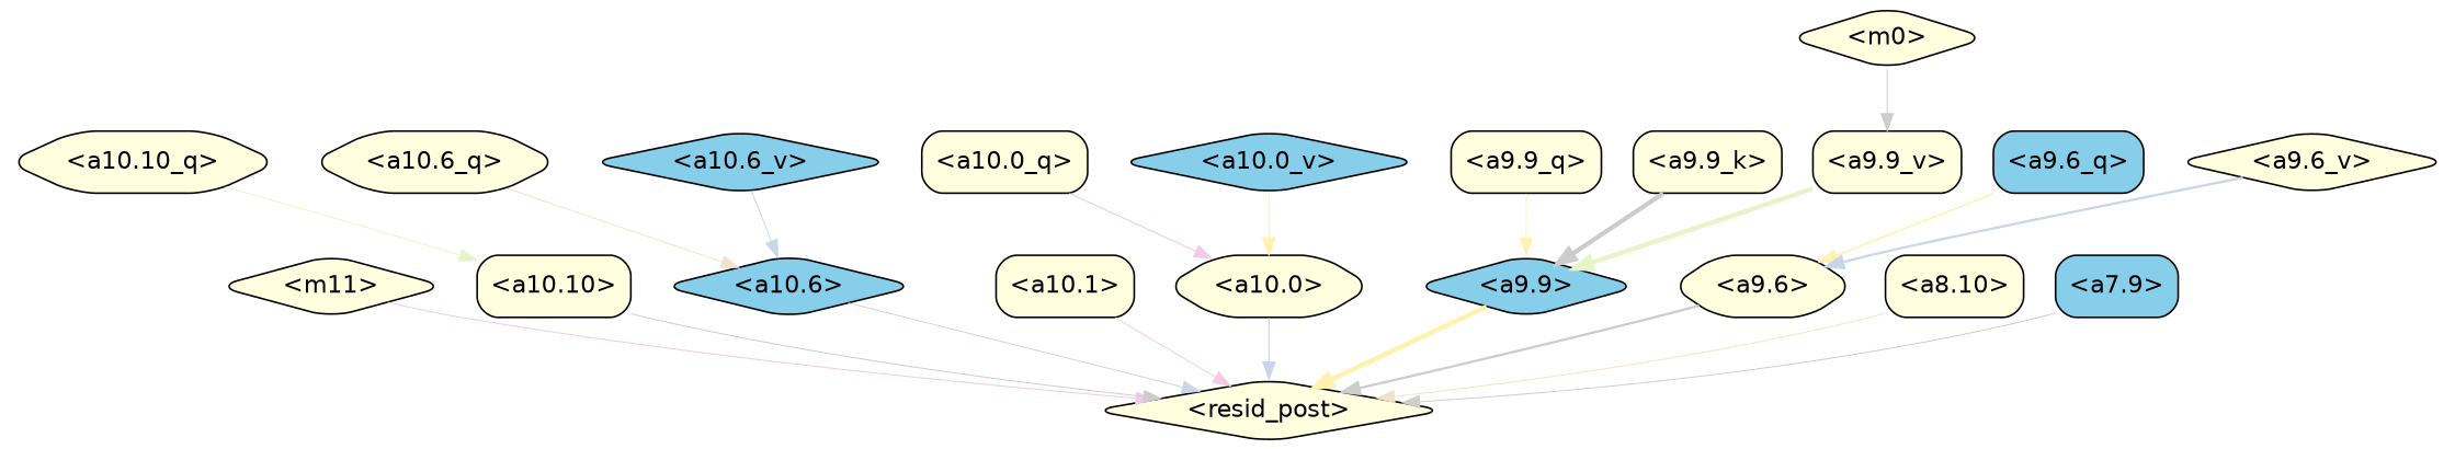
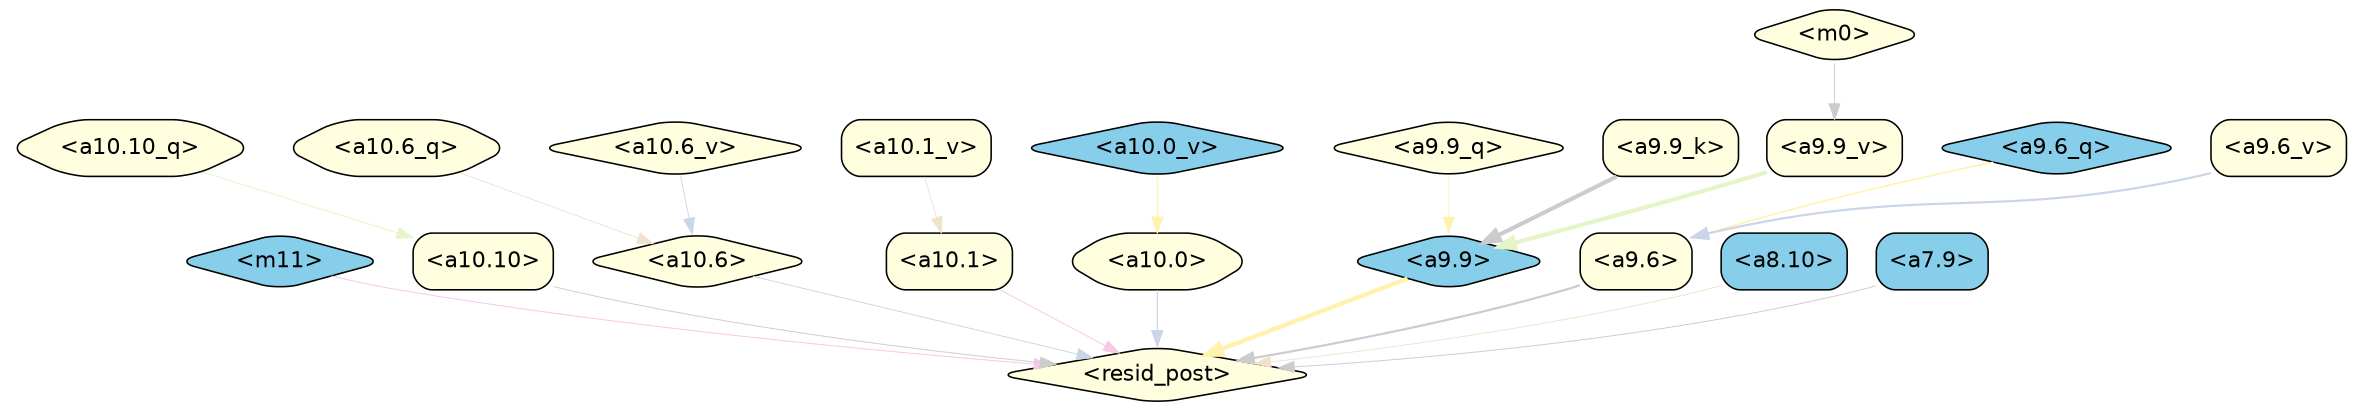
  strict digraph {
    splines=true
    node [color=black fillcolor=lightyellow fontname=Helvetica shape=box style="filled, rounded"]
    edge [color="#cccccc" penwidth=0.6]
-   "<m11>" [shape=diamond]
+   "<m11>" [fillcolor=skyblue shape=diamond]
    "<resid_post>" [shape=diamond]
    "<a10.10>"
-   "<a10.6>" [fillcolor=skyblue shape=diamond]
+   "<a10.6>" [shape=diamond]
    "<a10.1>"
    "<a10.0>" [shape=hexagon]
    "<a9.9>" [fillcolor=skyblue shape=diamond]
-   "<a9.6>" [shape=hexagon]
-   "<a8.10>"
+   "<a9.6>"
+   "<a8.10>" [fillcolor=skyblue]
    "<a7.9>" [fillcolor=skyblue]
    "<a10.10_q>" [shape=hexagon]
    "<a10.6_q>" [shape=hexagon]
-   "<a10.0_q>"
-   "<a10.6_v>" [fillcolor=skyblue shape=diamond]
+   "<a10.6_v>" [shape=diamond]
+   "<a10.1_v>"
    "<a10.0_v>" [fillcolor=skyblue shape=diamond]
-   "<a9.9_q>"
-   "<a9.6_q>" [fillcolor=skyblue]
+   "<a9.9_q>" [shape=diamond]
+   "<a9.6_q>" [fillcolor=skyblue shape=diamond]
    "<a9.9_k>"
    "<a9.9_v>"
-   "<a9.6_v>" [shape=diamond]
+   "<a9.6_v>"
    "<m0>" [shape=diamond]
    "<m11>" -> "<resid_post>" [color="#f4cae4" penwidth=0.6392734050750732]
    "<a10.10>" -> "<resid_post>"
    "<a10.6>" -> "<resid_post>" [color="#cbd5e8"]
    "<a10.1>" -> "<resid_post>" [color="#f4cae4"]
    "<a10.0>" -> "<resid_post>" [color="#cbd5e8" penwidth=0.7430362701416016]
    "<a9.9>" -> "<resid_post>" [color="#fff2ae" penwidth=2.7972054481506348]
    "<a9.6>" -> "<resid_post>" [penwidth=1.394308090209961]
    "<a8.10>" -> "<resid_post>" [color="#f1e2cc"]
    "<a7.9>" -> "<resid_post>"
    "<a10.10_q>" -> "<a10.10>" [color="#e6f5c9"]
    "<a10.6_q>" -> "<a10.6>" [color="#f1e2cc"]
-   "<a10.0_q>" -> "<a10.0>" [color="#f4cae4" penwidth=0.6952221393585205]
    "<a10.6_v>" -> "<a10.6>" [color="#cbd5e8"]
+   "<a10.1_v>" -> "<a10.1>" [color="#f1e2cc"]
    "<a10.0_v>" -> "<a10.0>" [color="#fff2ae" penwidth=0.7329092025756836]
    "<a9.9_q>" -> "<a9.9>" [color="#fff2ae"]
    "<a9.6_q>" -> "<a9.6>" [color="#fff2ae" penwidth=0.9647382497787476]
    "<a9.9_k>" -> "<a9.9>" [penwidth=2.6358556896448135]
    "<a9.9_v>" -> "<a9.9>" [color="#e6f5c9" penwidth=2.715490236878395]
    "<a9.6_v>" -> "<a9.6>" [color="#cbd5e8" penwidth=1.3954099416732788]
    "<m0>" -> "<a9.9_v>"
  }
